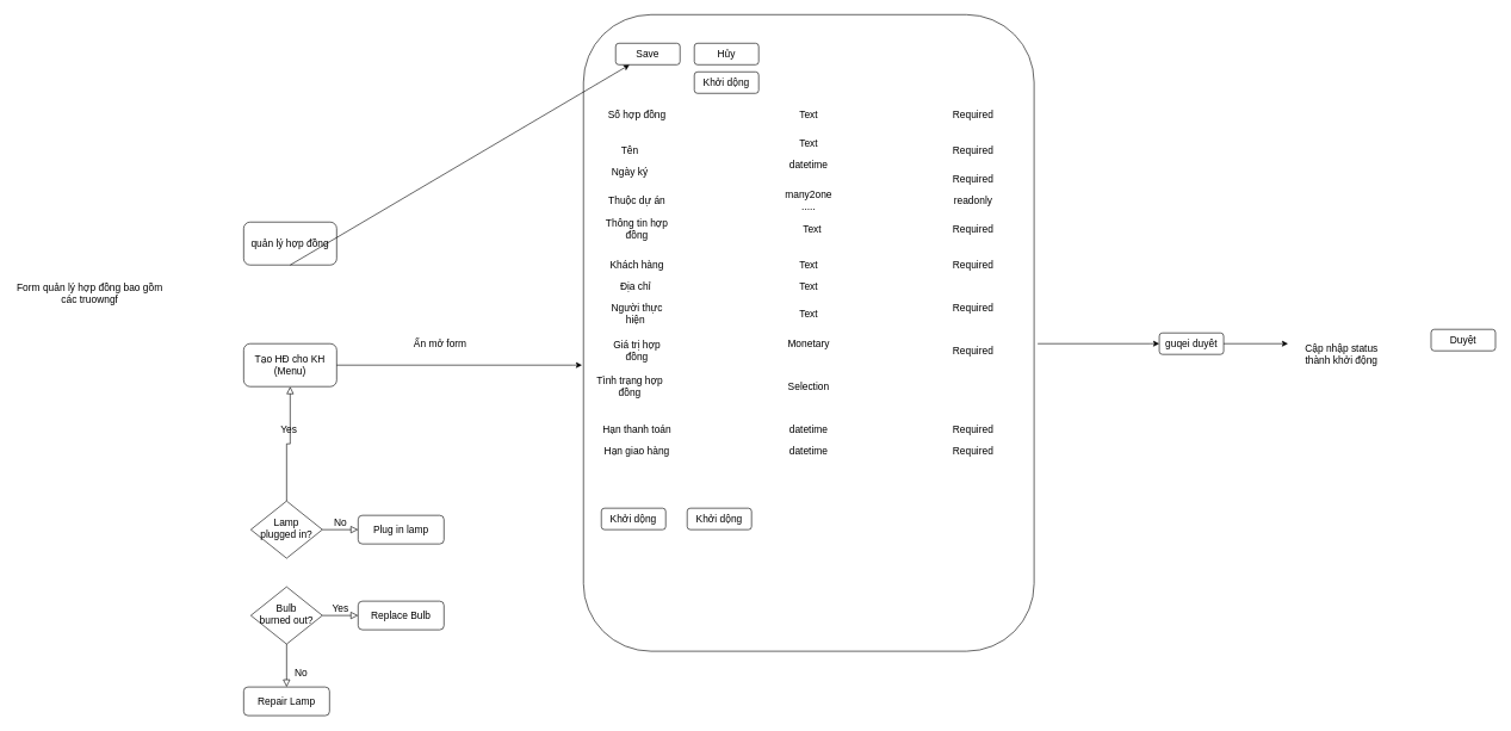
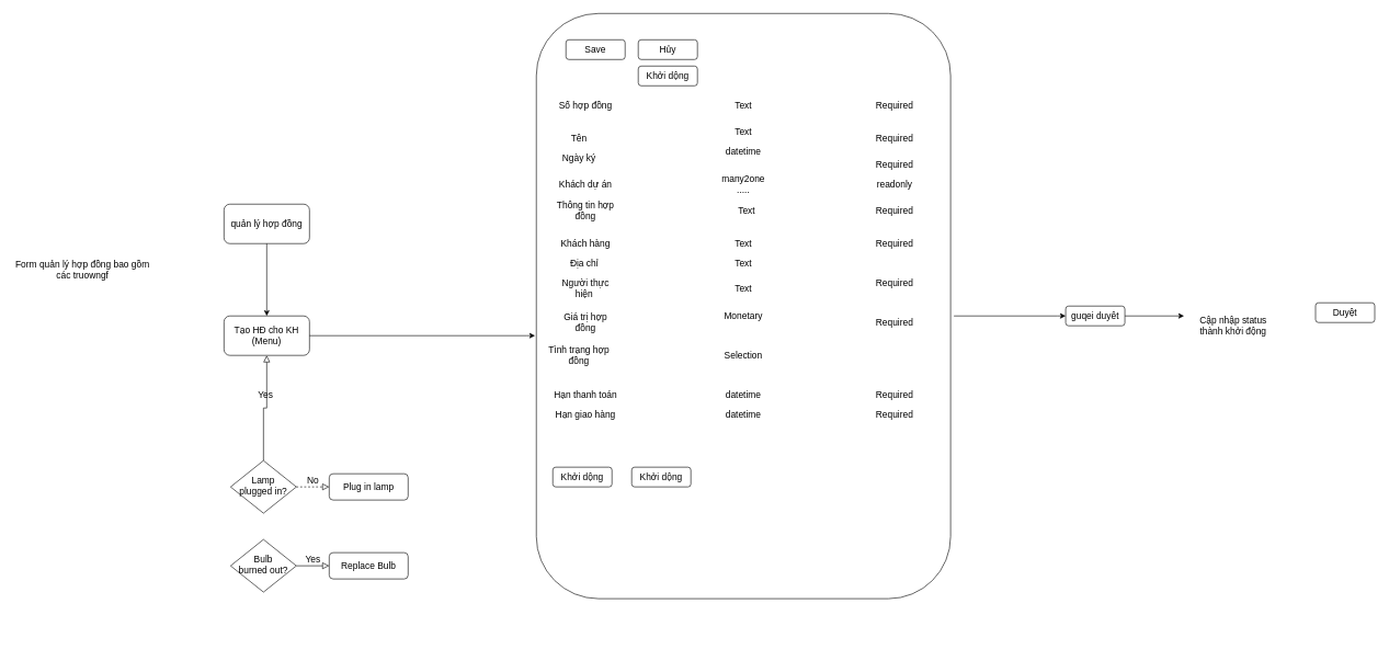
  <mxCell id="0" />
  <mxCell id="1" parent="0" />
  <mxCell id="2" value="quản lý hợp đồng" style="rounded=1;whiteSpace=wrap;html=1;fontSize=14;glass=0;strokeWidth=1;shadow=0;" parent="1" vertex="1"><mxGeometry x="340" y="310" width="130" height="60" as="geometry" /></mxCell>
  <mxCell id="3" value="Yes" style="rounded=0;html=1;jettySize=auto;orthogonalLoop=1;fontSize=14;endArrow=block;endFill=0;endSize=8;strokeWidth=1;shadow=0;labelBackgroundColor=none;edgeStyle=orthogonalEdgeStyle;" parent="1" source="5" target="13" edge="1"><mxGeometry y="20" relative="1" as="geometry"><mxPoint as="offset" /></mxGeometry></mxCell>
- <mxCell id="4" value="No" style="edgeStyle=orthogonalEdgeStyle;rounded=0;html=1;jettySize=auto;orthogonalLoop=1;fontSize=14;endArrow=block;endFill=0;endSize=8;strokeWidth=1;shadow=0;labelBackgroundColor=none;" parent="1" source="5" target="6" edge="1"><mxGeometry y="10" relative="1" as="geometry"><mxPoint as="offset" /></mxGeometry></mxCell>
+ <mxCell id="4" value="No" style="edgeStyle=orthogonalEdgeStyle;rounded=0;html=1;jettySize=auto;orthogonalLoop=1;fontSize=14;endArrow=block;endFill=0;endSize=8;strokeWidth=1;shadow=0;labelBackgroundColor=none;dashed=1;" parent="1" source="5" target="6" edge="1"><mxGeometry y="10" relative="1" as="geometry"><mxPoint as="offset" /></mxGeometry></mxCell>
  <mxCell id="5" value="Lamp&lt;br style=&quot;font-size: 14px;&quot;&gt;plugged in?" style="rhombus;whiteSpace=wrap;html=1;shadow=0;fontFamily=Helvetica;fontSize=14;align=center;strokeWidth=1;spacing=6;spacingTop=-4;" parent="1" vertex="1"><mxGeometry x="350" y="700" width="100" height="80" as="geometry" /></mxCell>
  <mxCell id="6" value="Plug in lamp" style="rounded=1;whiteSpace=wrap;html=1;fontSize=14;glass=0;strokeWidth=1;shadow=0;" parent="1" vertex="1"><mxGeometry x="500" y="720" width="120" height="40" as="geometry" /></mxCell>
- <mxCell id="7" value="No" style="rounded=0;html=1;jettySize=auto;orthogonalLoop=1;fontSize=14;endArrow=block;endFill=0;endSize=8;strokeWidth=1;shadow=0;labelBackgroundColor=none;edgeStyle=orthogonalEdgeStyle;" parent="1" source="9" target="10" edge="1"><mxGeometry x="0.333" y="20" relative="1" as="geometry"><mxPoint as="offset" /></mxGeometry></mxCell>
  <mxCell id="8" value="Yes" style="edgeStyle=orthogonalEdgeStyle;rounded=0;html=1;jettySize=auto;orthogonalLoop=1;fontSize=14;endArrow=block;endFill=0;endSize=8;strokeWidth=1;shadow=0;labelBackgroundColor=none;" parent="1" source="9" target="11" edge="1"><mxGeometry y="10" relative="1" as="geometry"><mxPoint as="offset" /></mxGeometry></mxCell>
  <mxCell id="9" value="Bulb&lt;br style=&quot;font-size: 14px;&quot;&gt;burned out?" style="rhombus;whiteSpace=wrap;html=1;shadow=0;fontFamily=Helvetica;fontSize=14;align=center;strokeWidth=1;spacing=6;spacingTop=-4;" parent="1" vertex="1"><mxGeometry x="350" y="820" width="100" height="80" as="geometry" /></mxCell>
- <mxCell id="10" value="Repair Lamp" style="rounded=1;whiteSpace=wrap;html=1;fontSize=14;glass=0;strokeWidth=1;shadow=0;" parent="1" vertex="1"><mxGeometry x="340" y="960" width="120" height="40" as="geometry" /></mxCell>
  <mxCell id="11" value="Replace Bulb" style="rounded=1;whiteSpace=wrap;html=1;fontSize=14;glass=0;strokeWidth=1;shadow=0;" parent="1" vertex="1"><mxGeometry x="500" y="840" width="120" height="40" as="geometry" /></mxCell>
  <mxCell id="12" value="Form quản lý hợp đồng bao gồm các truowngf" style="text;html=1;strokeColor=none;fillColor=none;align=center;verticalAlign=middle;whiteSpace=wrap;rounded=0;fontSize=14;" parent="1" vertex="1"><mxGeometry x="20" y="380" width="210" height="60" as="geometry" /></mxCell>
  <mxCell id="13" value="Tạo HĐ cho KH (Menu)" style="rounded=1;whiteSpace=wrap;html=1;fontSize=14;glass=0;strokeWidth=1;shadow=0;" vertex="1" parent="1"><mxGeometry x="340" y="480" width="130" height="60" as="geometry" /></mxCell>
  <mxCell id="14" value="" style="rounded=1;whiteSpace=wrap;html=1;fontSize=14;glass=0;strokeWidth=1;shadow=0;" vertex="1" parent="1"><mxGeometry x="815" y="20" width="630" height="890" as="geometry" /></mxCell>
- <mxCell id="15" value="Ấn mở form" style="text;html=1;strokeColor=none;fillColor=none;align=center;verticalAlign=middle;whiteSpace=wrap;rounded=0;fontSize=14;" vertex="1" parent="1"><mxGeometry x="510" y="450" width="210" height="60" as="geometry" /></mxCell>
- <mxCell id="16" value="" style="endArrow=classic;html=1;fontSize=14;exitX=0.5;exitY=1;exitDx=0;exitDy=0;" edge="1" parent="1" source="2" target="51"><mxGeometry width="50" height="50" relative="1" as="geometry"><mxPoint x="570" y="470" as="sourcePoint" /><mxPoint x="620" y="420" as="targetPoint" /></mxGeometry></mxCell>
+ <mxCell id="16" value="" style="endArrow=classic;html=1;fontSize=14;exitX=0.5;exitY=1;exitDx=0;exitDy=0;entryX=0.5;entryY=0;entryDx=0;entryDy=0;" edge="1" parent="1" source="2" target="13"><mxGeometry width="50" height="50" relative="1" as="geometry"><mxPoint x="570" y="470" as="sourcePoint" /><mxPoint x="620" y="420" as="targetPoint" /></mxGeometry></mxCell>
  <mxCell id="17" value="Tên" style="text;html=1;strokeColor=none;fillColor=none;align=center;verticalAlign=middle;whiteSpace=wrap;rounded=0;fontSize=14;" vertex="1" parent="1"><mxGeometry x="830" y="180" width="100" height="60" as="geometry" /></mxCell>
  <mxCell id="18" value="Text" style="text;html=1;strokeColor=none;fillColor=none;align=center;verticalAlign=middle;whiteSpace=wrap;rounded=0;fontSize=14;" vertex="1" parent="1"><mxGeometry x="1080" y="130" width="100" height="60" as="geometry" /></mxCell>
  <mxCell id="19" value="Required" style="text;html=1;strokeColor=none;fillColor=none;align=center;verticalAlign=middle;whiteSpace=wrap;rounded=0;fontSize=14;" vertex="1" parent="1"><mxGeometry x="1310" y="130" width="100" height="60" as="geometry" /></mxCell>
  <mxCell id="20" value="Thông tin hợp đồng" style="text;html=1;strokeColor=none;fillColor=none;align=center;verticalAlign=middle;whiteSpace=wrap;rounded=0;fontSize=14;" vertex="1" parent="1"><mxGeometry x="840" y="290" width="100" height="60" as="geometry" /></mxCell>
  <mxCell id="21" value="Text" style="text;html=1;strokeColor=none;fillColor=none;align=center;verticalAlign=middle;whiteSpace=wrap;rounded=0;fontSize=14;" vertex="1" parent="1"><mxGeometry x="1085" y="290" width="100" height="60" as="geometry" /></mxCell>
  <mxCell id="22" value="Số hợp đồng&lt;span style=&quot;color: rgba(0 , 0 , 0 , 0) ; font-family: monospace ; font-size: 0px&quot;&gt;%3CmxGraphModel%3E%3Croot%3E%3CmxCell%20id%3D%220%22%2F%3E%3CmxCell%20id%3D%221%22%20parent%3D%220%22%2F%3E%3CmxCell%20id%3D%222%22%20value%3D%22Th%C3%B4ng%20tin%20h%E1%BB%A3p%20%C4%91%E1%BB%93ng%22%20style%3D%22text%3Bhtml%3D1%3BstrokeColor%3Dnone%3BfillColor%3Dnone%3Balign%3Dcenter%3BverticalAlign%3Dmiddle%3BwhiteSpace%3Dwrap%3Brounded%3D0%3BfontSize%3D14%3B%22%20vertex%3D%221%22%20parent%3D%221%22%3E%3CmxGeometry%20x%3D%22900%22%20y%3D%221020%22%20width%3D%22100%22%20height%3D%2260%22%20as%3D%22geometry%22%2F%3E%3C%2FmxCell%3E%3C%2Froot%3E%3C%2FmxGraphModel%3E&lt;/span&gt;" style="text;html=1;strokeColor=none;fillColor=none;align=center;verticalAlign=middle;whiteSpace=wrap;rounded=0;fontSize=14;" vertex="1" parent="1"><mxGeometry x="840" y="130" width="100" height="60" as="geometry" /></mxCell>
  <mxCell id="23" value="Khách hàng" style="text;html=1;strokeColor=none;fillColor=none;align=center;verticalAlign=middle;whiteSpace=wrap;rounded=0;fontSize=14;" vertex="1" parent="1"><mxGeometry x="840" y="340" width="100" height="60" as="geometry" /></mxCell>
  <mxCell id="24" value="Địa chỉ&amp;nbsp;" style="text;html=1;strokeColor=none;fillColor=none;align=center;verticalAlign=middle;whiteSpace=wrap;rounded=0;fontSize=14;" vertex="1" parent="1"><mxGeometry x="840" y="370" width="100" height="60" as="geometry" /></mxCell>
  <mxCell id="25" value="Ngày ký" style="text;html=1;strokeColor=none;fillColor=none;align=center;verticalAlign=middle;whiteSpace=wrap;rounded=0;fontSize=14;" vertex="1" parent="1"><mxGeometry x="830" y="210" width="100" height="60" as="geometry" /></mxCell>
  <mxCell id="26" value="Người thực hiện&amp;nbsp;" style="text;html=1;strokeColor=none;fillColor=none;align=center;verticalAlign=middle;whiteSpace=wrap;rounded=0;fontSize=14;" vertex="1" parent="1"><mxGeometry x="840" y="408" width="100" height="60" as="geometry" /></mxCell>
- <mxCell id="27" value="Thuộc dự án" style="text;html=1;strokeColor=none;fillColor=none;align=center;verticalAlign=middle;whiteSpace=wrap;rounded=0;fontSize=14;" vertex="1" parent="1"><mxGeometry x="840" y="250" width="100" height="60" as="geometry" /></mxCell>
+ <mxCell id="27" value="Khách dự án" style="text;html=1;strokeColor=none;fillColor=none;align=center;verticalAlign=middle;whiteSpace=wrap;rounded=0;fontSize=14;" vertex="1" parent="1"><mxGeometry x="840" y="250" width="100" height="60" as="geometry" /></mxCell>
  <mxCell id="28" value="Giá trị hợp đồng" style="text;html=1;strokeColor=none;fillColor=none;align=center;verticalAlign=middle;whiteSpace=wrap;rounded=0;fontSize=14;" vertex="1" parent="1"><mxGeometry x="840" y="460" width="100" height="60" as="geometry" /></mxCell>
  <mxCell id="29" value="Hạn thanh toán" style="text;html=1;strokeColor=none;fillColor=none;align=center;verticalAlign=middle;whiteSpace=wrap;rounded=0;fontSize=14;" vertex="1" parent="1"><mxGeometry x="840" y="570" width="100" height="60" as="geometry" /></mxCell>
  <mxCell id="30" value="Hạn giao hàng" style="text;html=1;strokeColor=none;fillColor=none;align=center;verticalAlign=middle;whiteSpace=wrap;rounded=0;fontSize=14;" vertex="1" parent="1"><mxGeometry x="840" y="600" width="100" height="60" as="geometry" /></mxCell>
  <mxCell id="31" value="Tình trạng hợp đồng" style="text;html=1;strokeColor=none;fillColor=none;align=center;verticalAlign=middle;whiteSpace=wrap;rounded=0;fontSize=14;" vertex="1" parent="1"><mxGeometry x="830" y="510" width="100" height="60" as="geometry" /></mxCell>
  <mxCell id="32" value="Text" style="text;html=1;strokeColor=none;fillColor=none;align=center;verticalAlign=middle;whiteSpace=wrap;rounded=0;fontSize=14;" vertex="1" parent="1"><mxGeometry x="1080" y="340" width="100" height="60" as="geometry" /></mxCell>
  <mxCell id="33" value="Text" style="text;html=1;strokeColor=none;fillColor=none;align=center;verticalAlign=middle;whiteSpace=wrap;rounded=0;fontSize=14;" vertex="1" parent="1"><mxGeometry x="1080" y="370" width="100" height="60" as="geometry" /></mxCell>
  <mxCell id="34" value="Text" style="text;html=1;strokeColor=none;fillColor=none;align=center;verticalAlign=middle;whiteSpace=wrap;rounded=0;fontSize=14;" vertex="1" parent="1"><mxGeometry x="1080" y="408" width="100" height="60" as="geometry" /></mxCell>
  <mxCell id="35" value="Text" style="text;html=1;strokeColor=none;fillColor=none;align=center;verticalAlign=middle;whiteSpace=wrap;rounded=0;fontSize=14;" vertex="1" parent="1"><mxGeometry x="1080" y="170" width="100" height="60" as="geometry" /></mxCell>
  <mxCell id="36" value="Required" style="text;html=1;strokeColor=none;fillColor=none;align=center;verticalAlign=middle;whiteSpace=wrap;rounded=0;fontSize=14;" vertex="1" parent="1"><mxGeometry x="1310" y="180" width="100" height="60" as="geometry" /></mxCell>
  <mxCell id="37" value="Required" style="text;html=1;strokeColor=none;fillColor=none;align=center;verticalAlign=middle;whiteSpace=wrap;rounded=0;fontSize=14;" vertex="1" parent="1"><mxGeometry x="1310" y="290" width="100" height="60" as="geometry" /></mxCell>
  <mxCell id="38" value="Required" style="text;html=1;strokeColor=none;fillColor=none;align=center;verticalAlign=middle;whiteSpace=wrap;rounded=0;fontSize=14;" vertex="1" parent="1"><mxGeometry x="1310" y="220" width="100" height="60" as="geometry" /></mxCell>
  <mxCell id="39" value="Required" style="text;html=1;strokeColor=none;fillColor=none;align=center;verticalAlign=middle;whiteSpace=wrap;rounded=0;fontSize=14;" vertex="1" parent="1"><mxGeometry x="1310" y="340" width="100" height="60" as="geometry" /></mxCell>
  <mxCell id="40" value="Required" style="text;html=1;strokeColor=none;fillColor=none;align=center;verticalAlign=middle;whiteSpace=wrap;rounded=0;fontSize=14;" vertex="1" parent="1"><mxGeometry x="1310" y="460" width="100" height="60" as="geometry" /></mxCell>
  <mxCell id="41" value="Required" style="text;html=1;strokeColor=none;fillColor=none;align=center;verticalAlign=middle;whiteSpace=wrap;rounded=0;fontSize=14;" vertex="1" parent="1"><mxGeometry x="1310" y="400" width="100" height="60" as="geometry" /></mxCell>
  <mxCell id="42" value="readonly" style="text;html=1;strokeColor=none;fillColor=none;align=center;verticalAlign=middle;whiteSpace=wrap;rounded=0;fontSize=14;" vertex="1" parent="1"><mxGeometry x="1310" y="250" width="100" height="60" as="geometry" /></mxCell>
  <mxCell id="43" value="datetime" style="text;html=1;strokeColor=none;fillColor=none;align=center;verticalAlign=middle;whiteSpace=wrap;rounded=0;fontSize=14;" vertex="1" parent="1"><mxGeometry x="1080" y="200" width="100" height="60" as="geometry" /></mxCell>
  <mxCell id="44" value="many2one&lt;br&gt;....." style="text;html=1;strokeColor=none;fillColor=none;align=center;verticalAlign=middle;whiteSpace=wrap;rounded=0;fontSize=14;" vertex="1" parent="1"><mxGeometry x="1080" y="250" width="100" height="60" as="geometry" /></mxCell>
  <mxCell id="45" value="Monetary" style="text;html=1;strokeColor=none;fillColor=none;align=center;verticalAlign=middle;whiteSpace=wrap;rounded=0;fontSize=14;" vertex="1" parent="1"><mxGeometry x="1080" y="450" width="100" height="60" as="geometry" /></mxCell>
  <mxCell id="46" value="datetime" style="text;html=1;strokeColor=none;fillColor=none;align=center;verticalAlign=middle;whiteSpace=wrap;rounded=0;fontSize=14;" vertex="1" parent="1"><mxGeometry x="1080" y="570" width="100" height="60" as="geometry" /></mxCell>
  <mxCell id="47" value="datetime" style="text;html=1;strokeColor=none;fillColor=none;align=center;verticalAlign=middle;whiteSpace=wrap;rounded=0;fontSize=14;" vertex="1" parent="1"><mxGeometry x="1080" y="600" width="100" height="60" as="geometry" /></mxCell>
  <mxCell id="48" value="Selection" style="text;html=1;strokeColor=none;fillColor=none;align=center;verticalAlign=middle;whiteSpace=wrap;rounded=0;fontSize=14;" vertex="1" parent="1"><mxGeometry x="1080" y="510" width="100" height="60" as="geometry" /></mxCell>
  <mxCell id="49" value="Required" style="text;html=1;strokeColor=none;fillColor=none;align=center;verticalAlign=middle;whiteSpace=wrap;rounded=0;fontSize=14;" vertex="1" parent="1"><mxGeometry x="1310" y="570" width="100" height="60" as="geometry" /></mxCell>
  <mxCell id="50" value="Required" style="text;html=1;strokeColor=none;fillColor=none;align=center;verticalAlign=middle;whiteSpace=wrap;rounded=0;fontSize=14;" vertex="1" parent="1"><mxGeometry x="1310" y="600" width="100" height="60" as="geometry" /></mxCell>
  <mxCell id="51" value="Save" style="rounded=1;whiteSpace=wrap;html=1;fontSize=14;" vertex="1" parent="1"><mxGeometry x="860" y="60" width="90" height="30" as="geometry" /></mxCell>
  <mxCell id="52" value="" style="endArrow=classic;html=1;fontSize=14;exitX=1;exitY=0.5;exitDx=0;exitDy=0;" edge="1" parent="1" source="13"><mxGeometry width="50" height="50" relative="1" as="geometry"><mxPoint x="730" y="610" as="sourcePoint" /><mxPoint x="813" y="510" as="targetPoint" /><Array as="points"><mxPoint x="810" y="510" /></Array></mxGeometry></mxCell>
  <mxCell id="53" value="Hủy" style="rounded=1;whiteSpace=wrap;html=1;fontSize=14;" vertex="1" parent="1"><mxGeometry x="970" y="60" width="90" height="30" as="geometry" /></mxCell>
  <mxCell id="54" value="Khởi dộng" style="rounded=1;whiteSpace=wrap;html=1;fontSize=14;" vertex="1" parent="1"><mxGeometry x="970" y="100" width="90" height="30" as="geometry" /></mxCell>
  <mxCell id="55" value="Khởi dộng" style="rounded=1;whiteSpace=wrap;html=1;fontSize=14;" vertex="1" parent="1"><mxGeometry x="840" y="710" width="90" height="30" as="geometry" /></mxCell>
  <mxCell id="56" value="Khởi dộng" style="rounded=1;whiteSpace=wrap;html=1;fontSize=14;" vertex="1" parent="1"><mxGeometry x="960" y="710" width="90" height="30" as="geometry" /></mxCell>
  <mxCell id="57" value="guqei duyêt" style="rounded=1;whiteSpace=wrap;html=1;fontSize=14;" vertex="1" parent="1"><mxGeometry x="1620" y="465" width="90" height="30" as="geometry" /></mxCell>
  <mxCell id="58" value="" style="endArrow=classic;html=1;fontSize=14;" edge="1" parent="1"><mxGeometry width="50" height="50" relative="1" as="geometry"><mxPoint x="1450" y="480" as="sourcePoint" /><mxPoint x="1620" y="480" as="targetPoint" /><Array as="points"><mxPoint x="1617" y="480" /></Array></mxGeometry></mxCell>
  <mxCell id="59" value="" style="endArrow=classic;html=1;fontSize=14;exitX=1;exitY=0.5;exitDx=0;exitDy=0;" edge="1" parent="1" source="57"><mxGeometry width="50" height="50" relative="1" as="geometry"><mxPoint x="1420" y="470" as="sourcePoint" /><mxPoint x="1800" y="480" as="targetPoint" /></mxGeometry></mxCell>
  <mxCell id="60" value="Cập nhập status thành khởi động" style="text;html=1;strokeColor=none;fillColor=none;align=center;verticalAlign=middle;whiteSpace=wrap;rounded=0;fontSize=14;" vertex="1" parent="1"><mxGeometry x="1810" y="465" width="130" height="58" as="geometry" /></mxCell>
  <mxCell id="61" value="Duyệt" style="rounded=1;whiteSpace=wrap;html=1;fontSize=14;" vertex="1" parent="1"><mxGeometry x="2000" y="460" width="90" height="30" as="geometry" /></mxCell>
